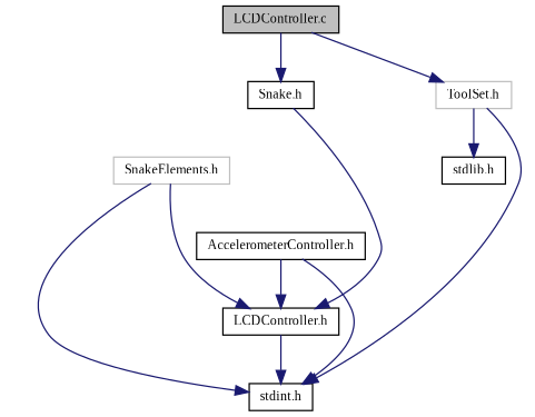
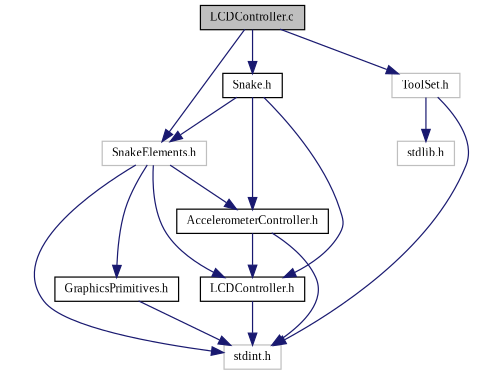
  digraph {
    node [color=black fillcolor=white fontname=TimesNewRoman fontsize=10 shape=record style=filled]
    edge [color=midnightblue fontname=TimesNewRoman fontsize=10 labelfontname=TimesNewRoman labelfontsize=10 style=solid]
    n1 [fillcolor=grey75 fontcolor=black height=0.2 label="LCDController.c" width=0.4]
    n2 [color=grey75 height=0.2 label="SnakeElements.h" width=0.4]
    n3 [color=grey75 height=0.2 label="ToolSet.h" width=0.4]
    n4 [height=0.2 label="Snake.h" width=0.4]
-   n5 [height=0.2 label="stdint.h" width=0.4]
+   n5 [color=grey75 height=0.2 label="stdint.h" width=0.4]
    n6 [height=0.2 label="LCDController.h" width=0.4]
+   n7 [height=0.2 label="GraphicsPrimitives.h" width=0.4]
    n8 [height=0.2 label="AccelerometerController.h" width=0.4]
-   n9 [height=0.2 label="stdlib.h" width=0.4]
+   n9 [color=grey75 height=0.2 label="stdlib.h" width=0.4]
+   n1 -> n2
    n1 -> n3
    n1 -> n4
    n2 -> n5
    n2 -> n6
+   n2 -> n7
+   n2 -> n8
    n3 -> n5
    n3 -> n9
+   n4 -> n2
    n4 -> n6
+   n4 -> n8
    n6 -> n5
+   n7 -> n5
    n8 -> n5
    n8 -> n6
  }
